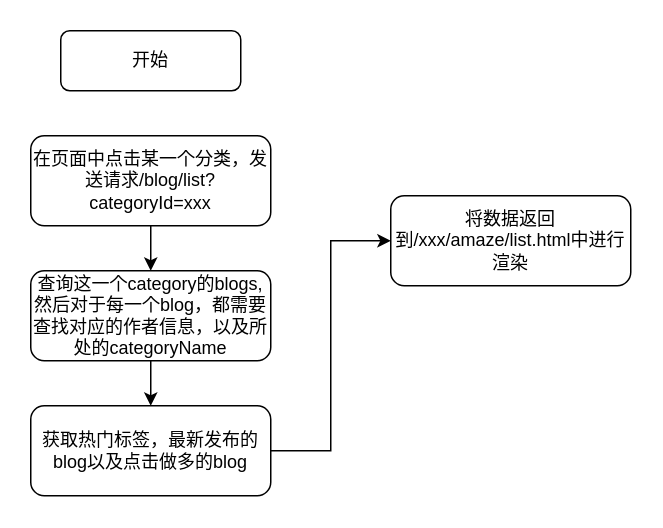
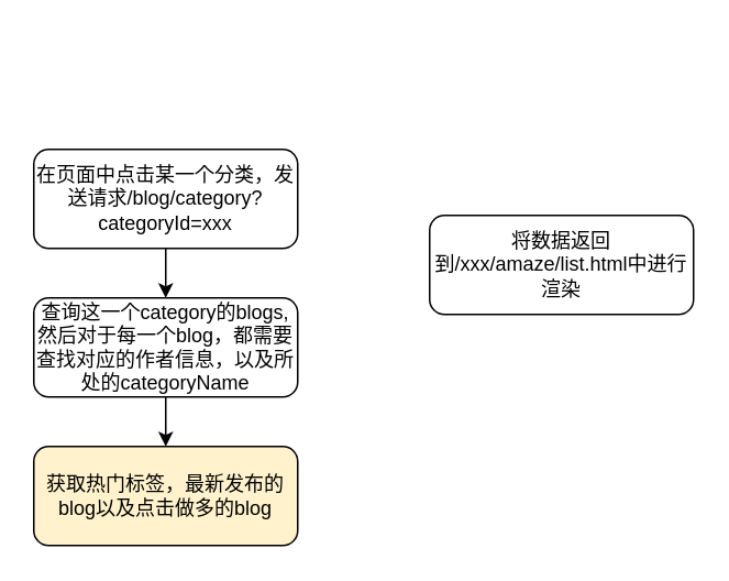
  <mxCell id="0" />
  <mxCell id="1" parent="0" />
- <mxCell id="2" value="开始" style="rounded=1;whiteSpace=wrap;html=1;fontSize=12;glass=0;strokeWidth=1;shadow=0;" parent="1" vertex="1"><mxGeometry x="40" y="20" width="120" height="40" as="geometry" /></mxCell>
  <mxCell id="3" style="edgeStyle=orthogonalEdgeStyle;rounded=0;orthogonalLoop=1;jettySize=auto;html=1;exitX=0.5;exitY=1;exitDx=0;exitDy=0;entryX=0.5;entryY=0;entryDx=0;entryDy=0;" edge="1" parent="1" source="4" target="6"><mxGeometry relative="1" as="geometry" /></mxCell>
- <mxCell id="4" value="在页面中点击某一个分类，发送请求/blog/list?categoryId=xxx" style="rounded=1;whiteSpace=wrap;html=1;fontSize=12;glass=0;strokeWidth=1;shadow=0;" vertex="1" parent="1"><mxGeometry x="20" y="90" width="160" height="60" as="geometry" /></mxCell>
+ <mxCell id="4" value="在页面中点击某一个分类，发送请求/blog/category?categoryId=xxx" style="rounded=1;whiteSpace=wrap;html=1;fontSize=12;glass=0;strokeWidth=1;shadow=0;" vertex="1" parent="1"><mxGeometry x="20" y="90" width="160" height="60" as="geometry" /></mxCell>
  <mxCell id="5" style="edgeStyle=orthogonalEdgeStyle;rounded=0;orthogonalLoop=1;jettySize=auto;html=1;exitX=0.5;exitY=1;exitDx=0;exitDy=0;entryX=0.5;entryY=0;entryDx=0;entryDy=0;" edge="1" parent="1" source="6" target="8"><mxGeometry relative="1" as="geometry" /></mxCell>
  <mxCell id="6" value="查询这一个category的blogs,然后对于每一个blog，都需要查找对应的作者信息，以及所处的categoryName" style="rounded=1;whiteSpace=wrap;html=1;fontSize=12;glass=0;strokeWidth=1;shadow=0;" vertex="1" parent="1"><mxGeometry x="20" y="180" width="160" height="60" as="geometry" /></mxCell>
- <mxCell id="7" style="edgeStyle=orthogonalEdgeStyle;rounded=0;orthogonalLoop=1;jettySize=auto;html=1;exitX=1;exitY=0.5;exitDx=0;exitDy=0;entryX=0;entryY=0.5;entryDx=0;entryDy=0;" edge="1" parent="1" source="8" target="9"><mxGeometry relative="1" as="geometry" /></mxCell>
- <mxCell id="8" value="获取热门标签，最新发布的blog以及点击做多的blog" style="rounded=1;whiteSpace=wrap;html=1;fontSize=12;glass=0;strokeWidth=1;shadow=0;" vertex="1" parent="1"><mxGeometry x="20" y="270" width="160" height="60" as="geometry" /></mxCell>
+ <mxCell id="8" value="获取热门标签，最新发布的blog以及点击做多的blog" style="rounded=1;whiteSpace=wrap;html=1;fontSize=12;glass=0;strokeWidth=1;shadow=0;fillColor=#fff2cc;" vertex="1" parent="1"><mxGeometry x="20" y="270" width="160" height="60" as="geometry" /></mxCell>
  <mxCell id="9" value="将数据返回到/xxx/amaze/list.html中进行渲染" style="rounded=1;whiteSpace=wrap;html=1;fontSize=12;glass=0;strokeWidth=1;shadow=0;" vertex="1" parent="1"><mxGeometry x="260" y="130" width="160" height="60" as="geometry" /></mxCell>
